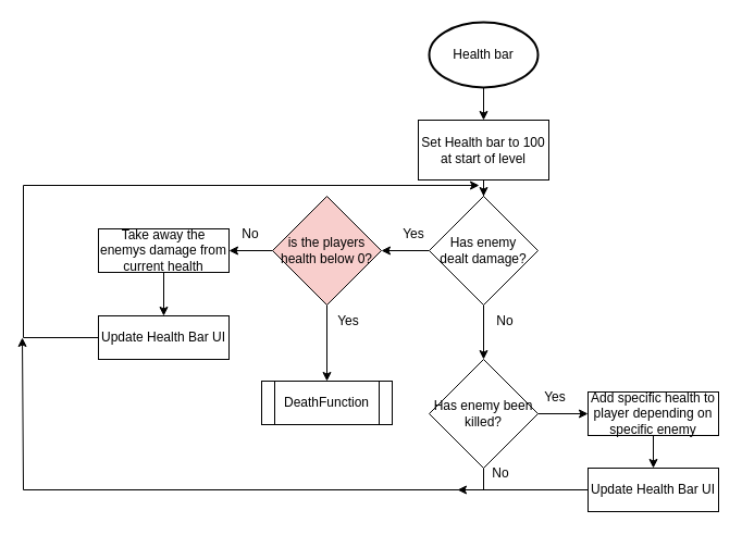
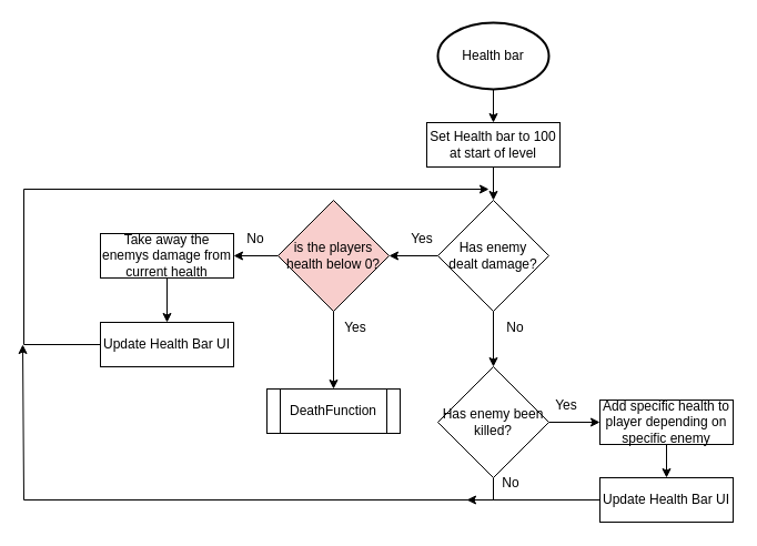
  <mxCell id="0" />
  <mxCell id="1" parent="0" />
  <mxCell id="2" value="" style="edgeStyle=orthogonalEdgeStyle;rounded=0;orthogonalLoop=1;jettySize=auto;html=1;" parent="1" source="3" target="5" edge="1"><mxGeometry relative="1" as="geometry" /></mxCell>
  <mxCell id="3" value="Health bar" style="strokeWidth=2;html=1;shape=mxgraph.flowchart.start_1;whiteSpace=wrap;" parent="1" vertex="1"><mxGeometry x="394" y="20" width="100" height="60" as="geometry" /></mxCell>
  <mxCell id="4" value="" style="edgeStyle=orthogonalEdgeStyle;rounded=0;orthogonalLoop=1;jettySize=auto;html=1;" parent="1" source="5" target="8" edge="1"><mxGeometry relative="1" as="geometry" /></mxCell>
- <mxCell id="5" value="Set Health bar to 100 at start of level" style="rounded=0;whiteSpace=wrap;html=1;" parent="1" vertex="1"><mxGeometry x="384" y="110" width="120" height="55" as="geometry" /></mxCell>
+ <mxCell id="5" value="Set Health bar to 100 at start of level" style="rounded=0;whiteSpace=wrap;html=1;" parent="1" vertex="1"><mxGeometry x="384" y="110" width="120" height="40" as="geometry" /></mxCell>
  <mxCell id="6" value="" style="edgeStyle=orthogonalEdgeStyle;rounded=0;orthogonalLoop=1;jettySize=auto;html=1;" parent="1" source="8" target="11" edge="1"><mxGeometry relative="1" as="geometry" /></mxCell>
  <mxCell id="7" value="" style="edgeStyle=orthogonalEdgeStyle;rounded=0;orthogonalLoop=1;jettySize=auto;html=1;" parent="1" source="8" target="18" edge="1"><mxGeometry relative="1" as="geometry" /></mxCell>
  <mxCell id="8" value="Has enemy &lt;br&gt;dealt damage?" style="rhombus;whiteSpace=wrap;html=1;" parent="1" vertex="1"><mxGeometry x="394" y="180" width="100" height="100" as="geometry" /></mxCell>
  <mxCell id="9" style="edgeStyle=orthogonalEdgeStyle;rounded=0;orthogonalLoop=1;jettySize=auto;html=1;" parent="1" source="11" edge="1"><mxGeometry relative="1" as="geometry"><mxPoint x="20" y="310" as="targetPoint" /><Array as="points"><mxPoint x="444" y="450" /><mxPoint x="21" y="450" /></Array></mxGeometry></mxCell>
  <mxCell id="10" value="" style="edgeStyle=orthogonalEdgeStyle;rounded=0;orthogonalLoop=1;jettySize=auto;html=1;" edge="1" parent="1" source="11" target="26"><mxGeometry relative="1" as="geometry" /></mxCell>
  <mxCell id="11" value="Has enemy been killed?" style="rhombus;whiteSpace=wrap;html=1;" parent="1" vertex="1"><mxGeometry x="394" y="330" width="100" height="100" as="geometry" /></mxCell>
  <mxCell id="12" value="" style="edgeStyle=orthogonalEdgeStyle;rounded=0;orthogonalLoop=1;jettySize=auto;html=1;" parent="1" source="13" target="15" edge="1"><mxGeometry relative="1" as="geometry" /></mxCell>
  <mxCell id="13" value="Take away the enemys damage from current health" style="rounded=0;whiteSpace=wrap;html=1;" parent="1" vertex="1"><mxGeometry x="90" y="210" width="120" height="40" as="geometry" /></mxCell>
  <mxCell id="14" style="edgeStyle=orthogonalEdgeStyle;rounded=0;orthogonalLoop=1;jettySize=auto;html=1;" parent="1" source="15" edge="1"><mxGeometry relative="1" as="geometry"><mxPoint x="440" y="170" as="targetPoint" /><Array as="points"><mxPoint x="21" y="310" /></Array></mxGeometry></mxCell>
  <mxCell id="15" value="Update Health Bar UI" style="rounded=0;whiteSpace=wrap;html=1;" parent="1" vertex="1"><mxGeometry x="90" y="290" width="120" height="40" as="geometry" /></mxCell>
  <mxCell id="16" value="" style="edgeStyle=orthogonalEdgeStyle;rounded=0;orthogonalLoop=1;jettySize=auto;html=1;" parent="1" source="18" target="19" edge="1"><mxGeometry relative="1" as="geometry" /></mxCell>
  <mxCell id="17" value="" style="edgeStyle=orthogonalEdgeStyle;rounded=0;orthogonalLoop=1;jettySize=auto;html=1;" parent="1" source="18" target="13" edge="1"><mxGeometry relative="1" as="geometry" /></mxCell>
  <mxCell id="18" value="is the players health below 0?" style="rhombus;whiteSpace=wrap;html=1;fillColor=#f8cecc;" parent="1" vertex="1"><mxGeometry x="250" y="180" width="100" height="100" as="geometry" /></mxCell>
  <mxCell id="19" value="DeathFunction" style="shape=process;whiteSpace=wrap;html=1;backgroundOutline=1;" parent="1" vertex="1"><mxGeometry x="240" y="350" width="120" height="40" as="geometry" /></mxCell>
  <mxCell id="20" value="Yes" style="text;html=1;strokeColor=none;fillColor=none;align=center;verticalAlign=middle;whiteSpace=wrap;rounded=0;" parent="1" vertex="1"><mxGeometry x="350" y="200" width="60" height="30" as="geometry" /></mxCell>
  <mxCell id="21" value="Yes" style="text;html=1;strokeColor=none;fillColor=none;align=center;verticalAlign=middle;whiteSpace=wrap;rounded=0;" parent="1" vertex="1"><mxGeometry x="290" y="280" width="60" height="30" as="geometry" /></mxCell>
  <mxCell id="22" value="No" style="text;html=1;strokeColor=none;fillColor=none;align=center;verticalAlign=middle;whiteSpace=wrap;rounded=0;" vertex="1" parent="1"><mxGeometry x="200" y="200" width="60" height="30" as="geometry" /></mxCell>
  <mxCell id="23" value="No" style="text;html=1;strokeColor=none;fillColor=none;align=center;verticalAlign=middle;whiteSpace=wrap;rounded=0;" vertex="1" parent="1"><mxGeometry x="434" y="280" width="60" height="30" as="geometry" /></mxCell>
  <mxCell id="24" value="No" style="text;html=1;strokeColor=none;fillColor=none;align=center;verticalAlign=middle;whiteSpace=wrap;rounded=0;" vertex="1" parent="1"><mxGeometry x="430" y="420" width="60" height="30" as="geometry" /></mxCell>
  <mxCell id="25" value="" style="edgeStyle=orthogonalEdgeStyle;rounded=0;orthogonalLoop=1;jettySize=auto;html=1;" edge="1" parent="1" source="26" target="28"><mxGeometry relative="1" as="geometry" /></mxCell>
  <mxCell id="26" value="Add specific health to player depending on specific enemy" style="rounded=0;whiteSpace=wrap;html=1;" vertex="1" parent="1"><mxGeometry x="540" y="360" width="120" height="40" as="geometry" /></mxCell>
  <mxCell id="27" style="edgeStyle=orthogonalEdgeStyle;rounded=0;orthogonalLoop=1;jettySize=auto;html=1;" edge="1" parent="1" source="28"><mxGeometry relative="1" as="geometry"><mxPoint x="420" y="450" as="targetPoint" /></mxGeometry></mxCell>
  <mxCell id="28" value="Update Health Bar UI" style="rounded=0;whiteSpace=wrap;html=1;" vertex="1" parent="1"><mxGeometry x="540" y="430" width="120" height="40" as="geometry" /></mxCell>
  <mxCell id="29" value="Yes" style="text;html=1;strokeColor=none;fillColor=none;align=center;verticalAlign=middle;whiteSpace=wrap;rounded=0;" vertex="1" parent="1"><mxGeometry x="480" y="350" width="60" height="30" as="geometry" /></mxCell>
